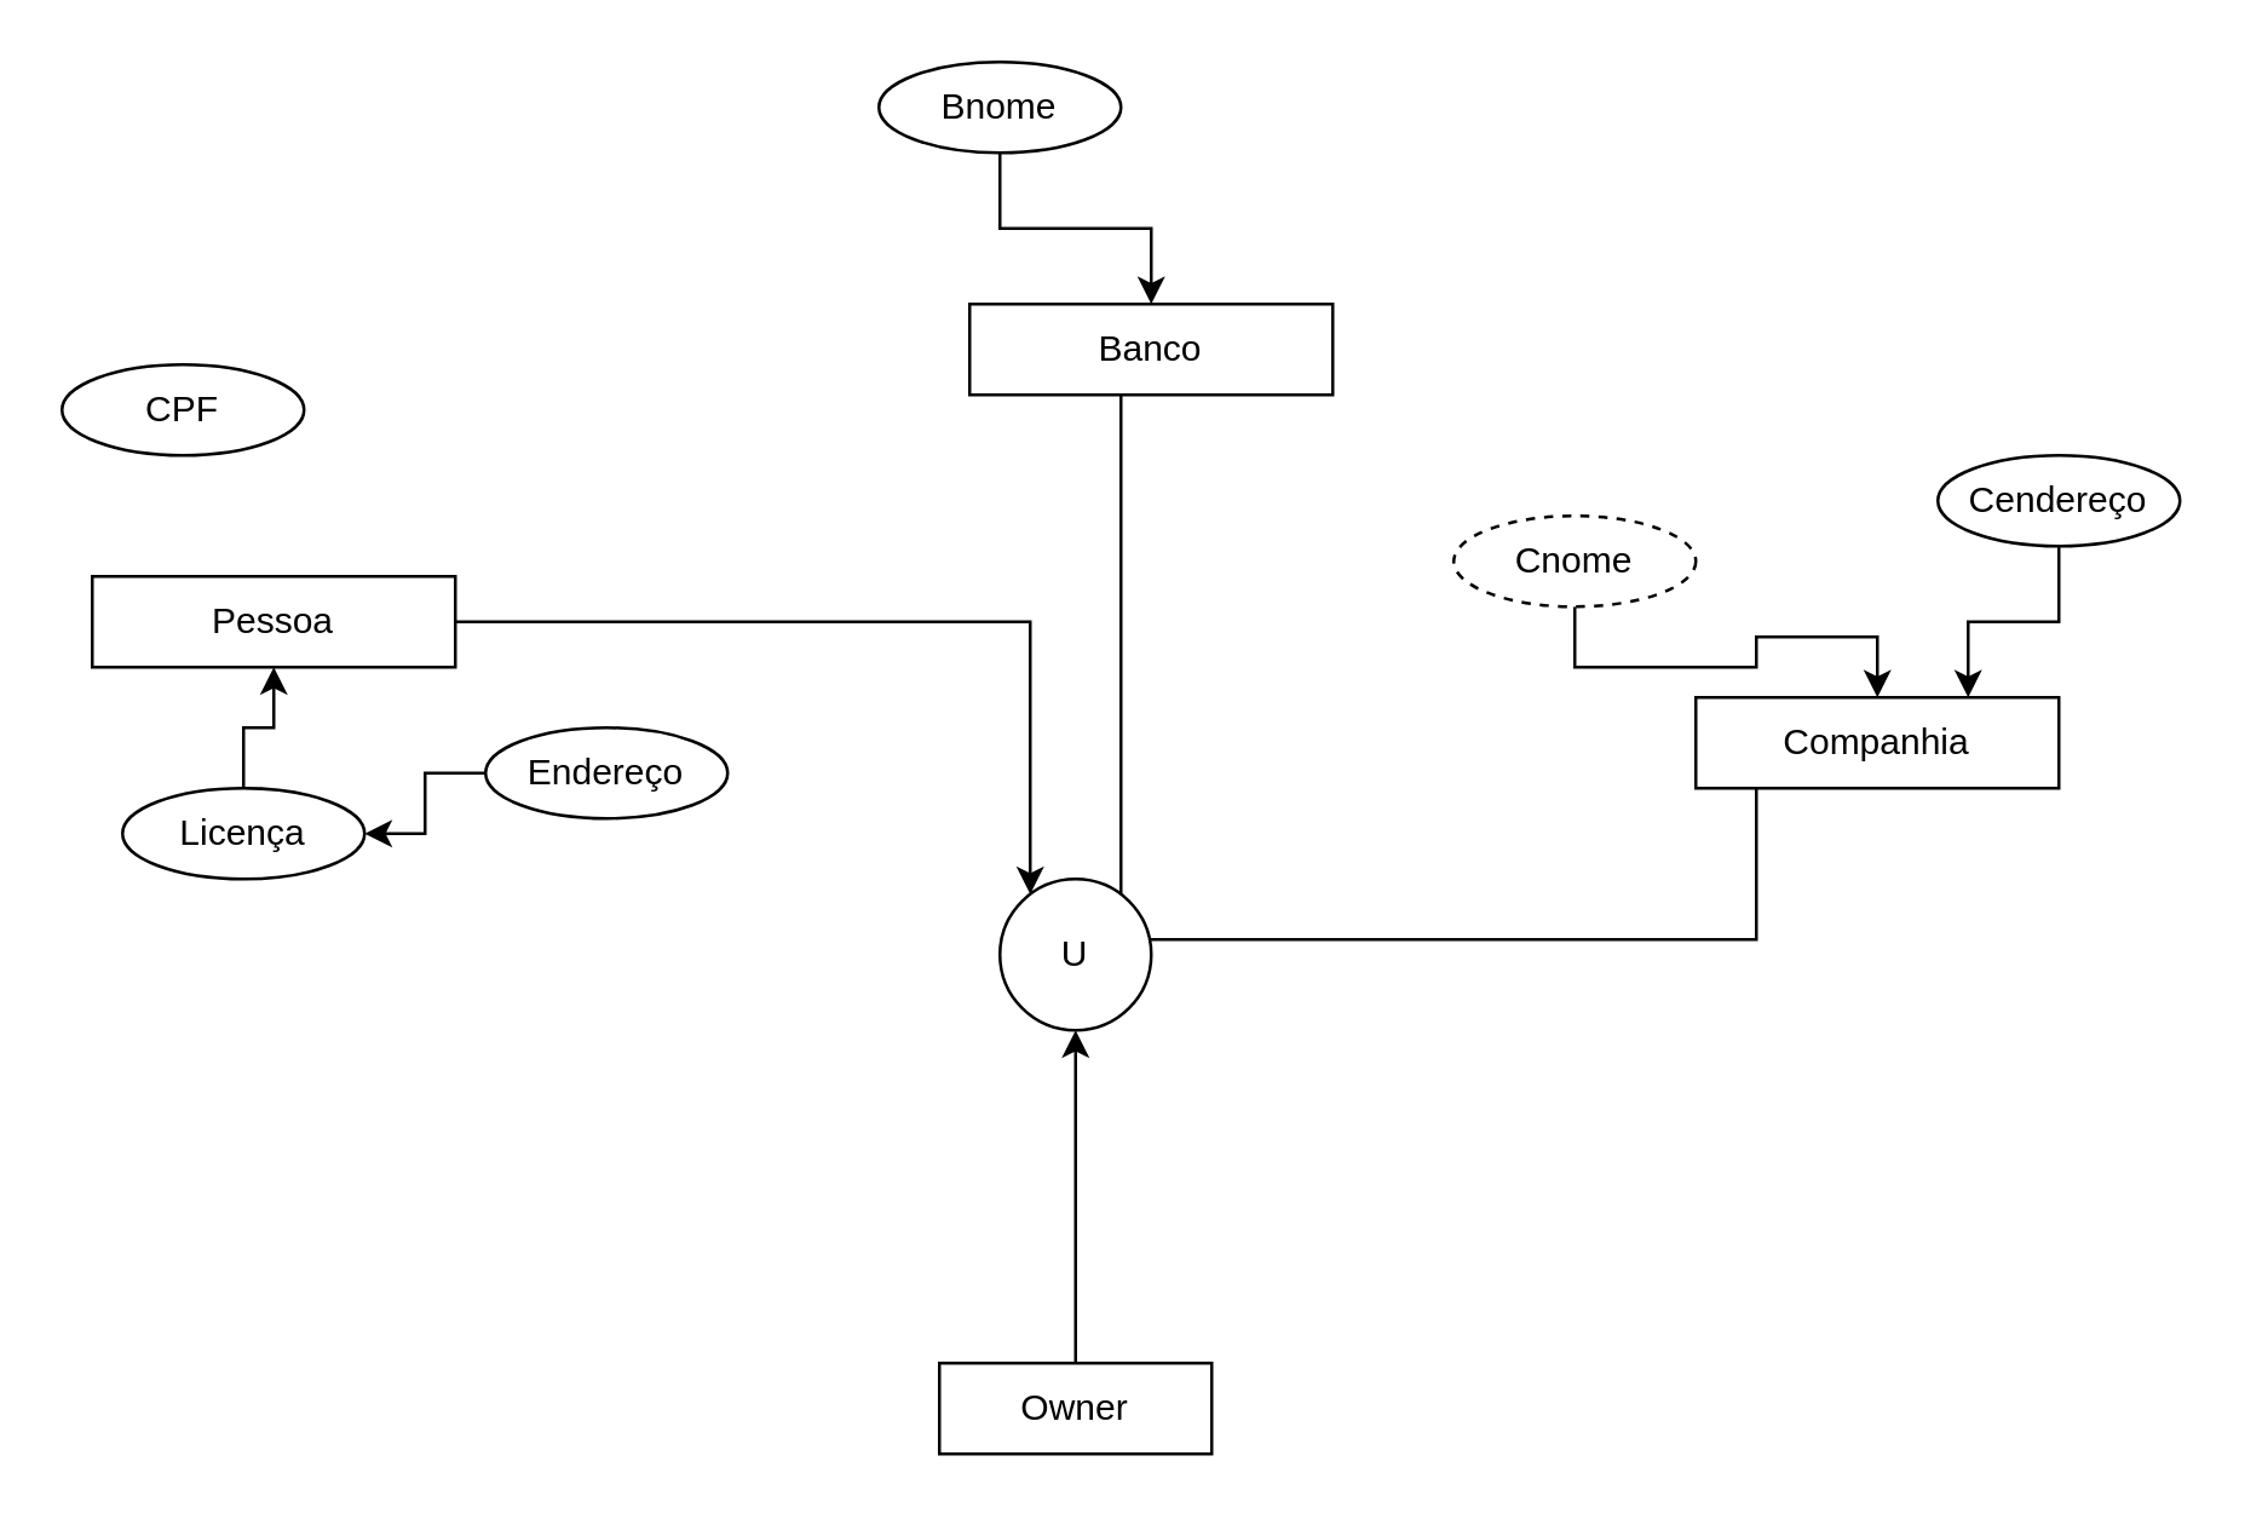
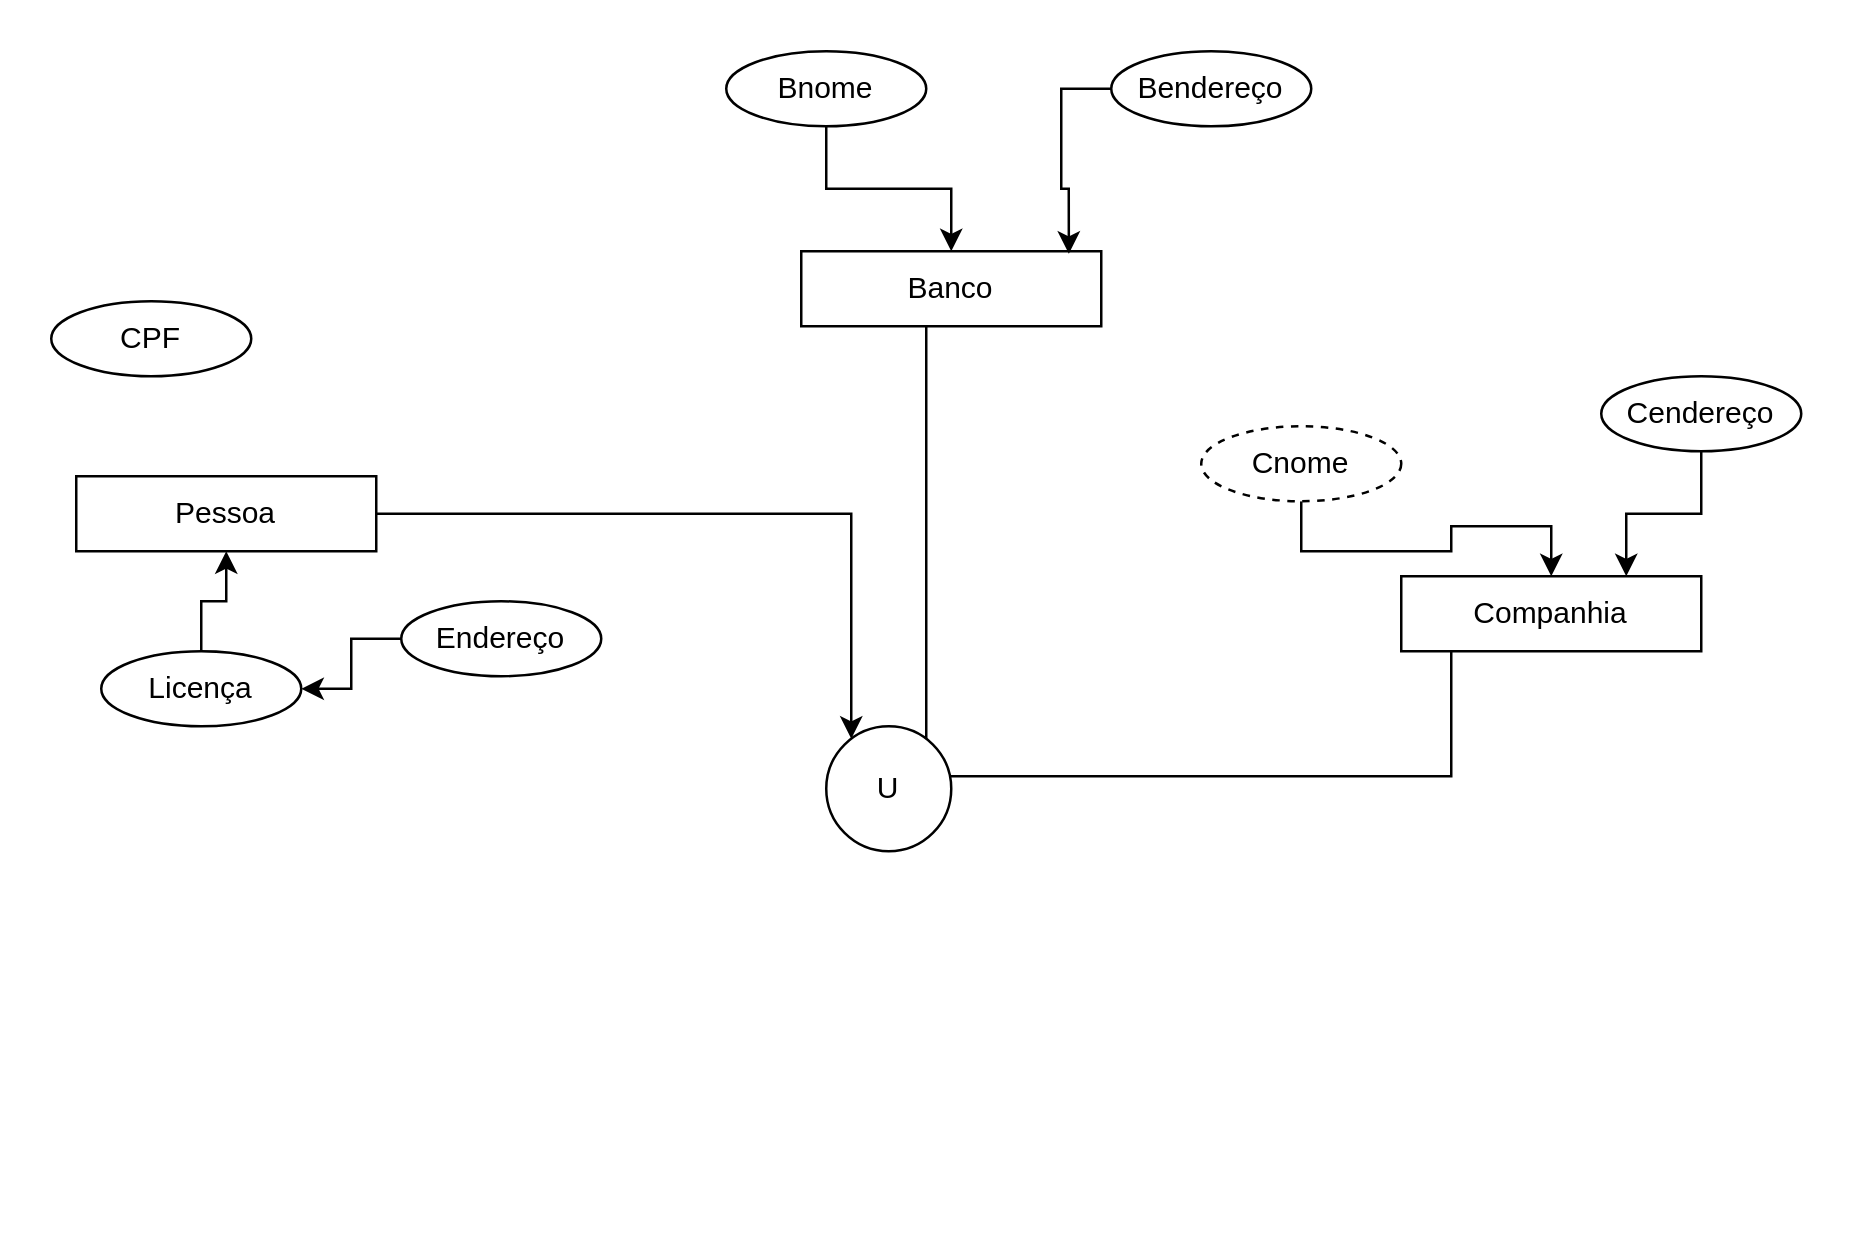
  <mxCell id="0" />
  <mxCell id="1" parent="0" />
  <mxCell id="2" style="edgeStyle=orthogonalEdgeStyle;rounded=0;orthogonalLoop=1;jettySize=auto;html=1;" edge="1" parent="1" source="3" target="21"><mxGeometry relative="1" as="geometry"><Array as="points"><mxPoint x="340" y="205" /></Array></mxGeometry></mxCell>
  <mxCell id="3" value="Pessoa" style="rounded=0;whiteSpace=wrap;html=1;" vertex="1" parent="1"><mxGeometry x="30" y="190" width="120" height="30" as="geometry" /></mxCell>
  <mxCell id="4" style="edgeStyle=orthogonalEdgeStyle;rounded=0;orthogonalLoop=1;jettySize=auto;html=1;entryX=1;entryY=0.5;entryDx=0;entryDy=0;endArrow=none;" edge="1" parent="1" source="5" target="21"><mxGeometry relative="1" as="geometry"><Array as="points"><mxPoint x="370" y="315" /></Array></mxGeometry></mxCell>
  <mxCell id="5" value="Banco" style="rounded=0;whiteSpace=wrap;html=1;" vertex="1" parent="1"><mxGeometry x="320" y="100" width="120" height="30" as="geometry" /></mxCell>
  <mxCell id="6" style="edgeStyle=orthogonalEdgeStyle;rounded=0;orthogonalLoop=1;jettySize=auto;html=1;" edge="1" parent="1" source="7"><mxGeometry relative="1" as="geometry"><mxPoint x="380" y="310" as="targetPoint" /><Array as="points"><mxPoint x="580" y="310" /><mxPoint x="373" y="310" /></Array></mxGeometry></mxCell>
  <mxCell id="7" value="Companhia" style="rounded=0;whiteSpace=wrap;html=1;" vertex="1" parent="1"><mxGeometry x="560" y="230" width="120" height="30" as="geometry" /></mxCell>
  <mxCell id="8" value="CPF" style="ellipse;whiteSpace=wrap;html=1;" vertex="1" parent="1"><mxGeometry x="20" y="120" width="80" height="30" as="geometry" /></mxCell>
  <mxCell id="9" style="edgeStyle=orthogonalEdgeStyle;rounded=0;orthogonalLoop=1;jettySize=auto;html=1;" edge="1" parent="1" source="10" target="12"><mxGeometry relative="1" as="geometry" /></mxCell>
  <mxCell id="10" value="Endereço" style="ellipse;whiteSpace=wrap;html=1;" vertex="1" parent="1"><mxGeometry x="160" y="240" width="80" height="30" as="geometry" /></mxCell>
  <mxCell id="11" style="edgeStyle=orthogonalEdgeStyle;rounded=0;orthogonalLoop=1;jettySize=auto;html=1;entryX=0.5;entryY=1;entryDx=0;entryDy=0;" edge="1" parent="1" source="12" target="3"><mxGeometry relative="1" as="geometry" /></mxCell>
  <mxCell id="12" value="Licença" style="ellipse;whiteSpace=wrap;html=1;" vertex="1" parent="1"><mxGeometry x="40" y="260" width="80" height="30" as="geometry" /></mxCell>
  <mxCell id="13" style="edgeStyle=orthogonalEdgeStyle;rounded=0;orthogonalLoop=1;jettySize=auto;html=1;" edge="1" parent="1" source="14" target="5"><mxGeometry relative="1" as="geometry" /></mxCell>
  <mxCell id="14" value="Bnome" style="ellipse;whiteSpace=wrap;html=1;" vertex="1" parent="1"><mxGeometry x="290" y="20" width="80" height="30" as="geometry" /></mxCell>
+ <mxCell id="15" style="edgeStyle=orthogonalEdgeStyle;rounded=0;orthogonalLoop=1;jettySize=auto;html=1;entryX=0.892;entryY=0.033;entryDx=0;entryDy=0;entryPerimeter=0;" edge="1" parent="1" source="16" target="5"><mxGeometry relative="1" as="geometry" /></mxCell>
+ <mxCell id="16" value="Bendereço" style="ellipse;whiteSpace=wrap;html=1;" vertex="1" parent="1"><mxGeometry x="444" y="20" width="80" height="30" as="geometry" /></mxCell>
  <mxCell id="17" style="edgeStyle=orthogonalEdgeStyle;rounded=0;orthogonalLoop=1;jettySize=auto;html=1;entryX=0.75;entryY=0;entryDx=0;entryDy=0;" edge="1" parent="1" source="18" target="7"><mxGeometry relative="1" as="geometry" /></mxCell>
  <mxCell id="18" value="Cendereço" style="ellipse;whiteSpace=wrap;html=1;" vertex="1" parent="1"><mxGeometry x="640" y="150" width="80" height="30" as="geometry" /></mxCell>
  <mxCell id="19" style="edgeStyle=orthogonalEdgeStyle;rounded=0;orthogonalLoop=1;jettySize=auto;html=1;" edge="1" parent="1" source="20" target="7"><mxGeometry relative="1" as="geometry" /></mxCell>
  <mxCell id="20" value="Cnome" style="ellipse;whiteSpace=wrap;html=1;dashed=1;" vertex="1" parent="1"><mxGeometry x="480" y="170" width="80" height="30" as="geometry" /></mxCell>
  <mxCell id="21" value="U" style="ellipse;whiteSpace=wrap;html=1;aspect=fixed;" vertex="1" parent="1"><mxGeometry x="330" y="290" width="50" height="50" as="geometry" /></mxCell>
- <mxCell id="22" style="edgeStyle=orthogonalEdgeStyle;rounded=0;orthogonalLoop=1;jettySize=auto;html=1;entryX=0.5;entryY=1;entryDx=0;entryDy=0;" edge="1" parent="1" source="23" target="21"><mxGeometry relative="1" as="geometry" /></mxCell>
- <mxCell id="23" value="Owner" style="rounded=0;whiteSpace=wrap;html=1;" vertex="1" parent="1"><mxGeometry x="310" y="450" width="90" height="30" as="geometry" /></mxCell>
